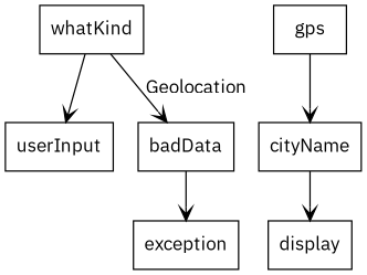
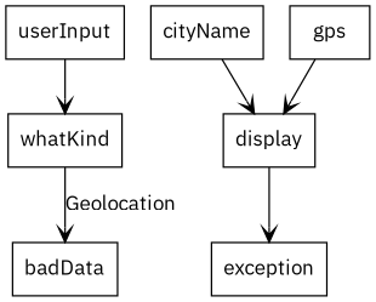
  digraph {
    fontname="IBM Plex Sans"
    node [fontname="IBM Plex Sans" shape=box]
    edge [arrowhead=vee fontname="IBM Plex Sans"]
    userInput
    whatKind
    badData
    cityName
    display
    gps
    exception
-   whatKind -> userInput
+   userInput -> whatKind
    whatKind -> badData [label=Geolocation]
-   badData -> exception
+   display -> exception
    cityName -> display
-   gps -> cityName
+   gps -> display
  }
